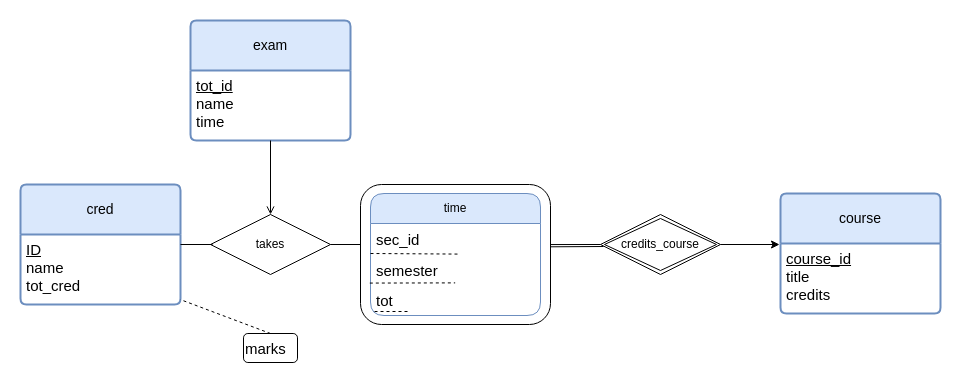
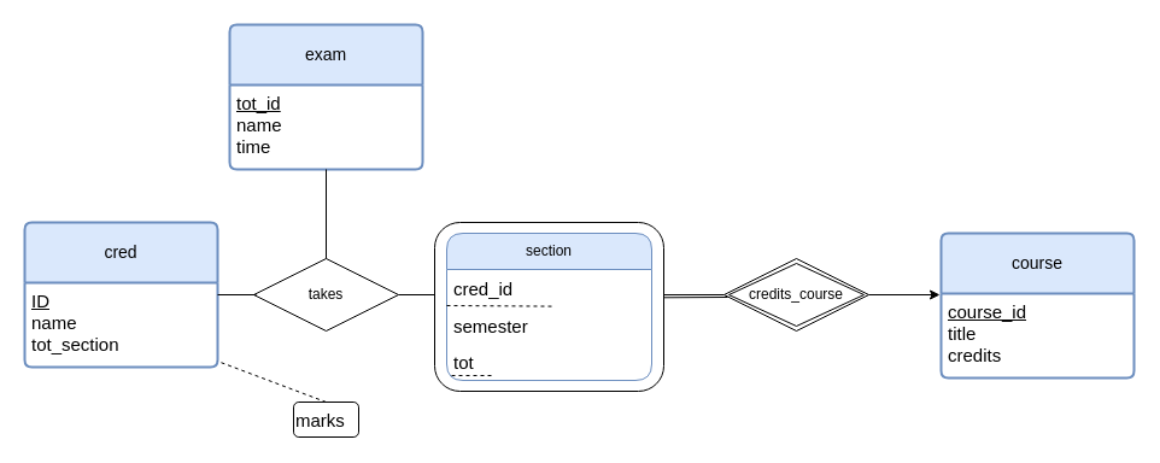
  <mxCell id="0" />
  <mxCell id="1" parent="0" />
  <mxCell id="2" value="cred" style="swimlane;childLayout=stackLayout;horizontal=1;startSize=50;horizontalStack=0;rounded=1;fontSize=14;fontStyle=0;strokeWidth=2;resizeParent=0;resizeLast=1;shadow=0;dashed=0;align=center;arcSize=4;whiteSpace=wrap;html=1;fillColor=#dae8fc;strokeColor=#6c8ebf;" parent="1" vertex="1"><mxGeometry x="20" y="184" width="160" height="120" as="geometry" /></mxCell>
- <mxCell id="3" value="&lt;font style=&quot;font-size: 15px;&quot;&gt;&lt;u&gt;ID&lt;/u&gt;&lt;/font&gt;&lt;div&gt;&lt;font style=&quot;font-size: 15px;&quot;&gt;name&lt;/font&gt;&lt;/div&gt;&lt;div&gt;&lt;font style=&quot;font-size: 15px;&quot;&gt;tot_cred&lt;/font&gt;&lt;/div&gt;" style="align=left;strokeColor=none;fillColor=none;spacingLeft=4;spacingRight=4;fontSize=12;verticalAlign=top;resizable=0;rotatable=0;part=1;html=1;whiteSpace=wrap;" parent="2" vertex="1"><mxGeometry y="50" width="160" height="70" as="geometry" /></mxCell>
+ <mxCell id="3" value="&lt;font style=&quot;font-size: 15px;&quot;&gt;&lt;u&gt;ID&lt;/u&gt;&lt;/font&gt;&lt;div&gt;&lt;font style=&quot;font-size: 15px;&quot;&gt;name&lt;/font&gt;&lt;/div&gt;&lt;div&gt;&lt;font style=&quot;font-size: 15px;&quot;&gt;tot_section&lt;/font&gt;&lt;/div&gt;" style="align=left;strokeColor=none;fillColor=none;spacingLeft=4;spacingRight=4;fontSize=12;verticalAlign=top;resizable=0;rotatable=0;part=1;html=1;whiteSpace=wrap;" parent="2" vertex="1"><mxGeometry y="50" width="160" height="70" as="geometry" /></mxCell>
  <mxCell id="4" value="course" style="swimlane;childLayout=stackLayout;horizontal=1;startSize=50;horizontalStack=0;rounded=1;fontSize=14;fontStyle=0;strokeWidth=2;resizeParent=0;resizeLast=1;shadow=0;dashed=0;align=center;arcSize=4;whiteSpace=wrap;html=1;fillColor=#dae8fc;strokeColor=#6c8ebf;" parent="1" vertex="1"><mxGeometry x="780" y="193" width="160" height="120" as="geometry" /></mxCell>
  <mxCell id="5" value="&lt;span style=&quot;font-size: 15px;&quot;&gt;&lt;u&gt;course_id&lt;/u&gt;&lt;/span&gt;&lt;div&gt;&lt;span style=&quot;font-size: 15px;&quot;&gt;title&lt;/span&gt;&lt;/div&gt;&lt;div&gt;&lt;span style=&quot;font-size: 15px;&quot;&gt;credits&lt;/span&gt;&lt;/div&gt;" style="align=left;strokeColor=none;fillColor=none;spacingLeft=4;spacingRight=4;fontSize=12;verticalAlign=top;resizable=0;rotatable=0;part=1;html=1;whiteSpace=wrap;" parent="4" vertex="1"><mxGeometry y="50" width="160" height="70" as="geometry" /></mxCell>
- <mxCell id="6" value="time" style="swimlane;fontStyle=0;childLayout=stackLayout;horizontal=1;startSize=30;horizontalStack=0;resizeParent=1;resizeParentMax=0;resizeLast=0;collapsible=1;marginBottom=0;whiteSpace=wrap;html=1;rounded=1;fillColor=#dae8fc;strokeColor=#6c8ebf;" parent="1" vertex="1"><mxGeometry x="370" y="193" width="170" height="122" as="geometry" /></mxCell>
+ <mxCell id="6" value="section" style="swimlane;fontStyle=0;childLayout=stackLayout;horizontal=1;startSize=30;horizontalStack=0;resizeParent=1;resizeParentMax=0;resizeLast=0;collapsible=1;marginBottom=0;whiteSpace=wrap;html=1;rounded=1;fillColor=#dae8fc;strokeColor=#6c8ebf;" parent="1" vertex="1"><mxGeometry x="370" y="193" width="170" height="122" as="geometry" /></mxCell>
  <mxCell id="7" value="" style="endArrow=none;dashed=1;html=1;rounded=0;entryX=0.521;entryY=0.956;entryDx=0;entryDy=0;entryPerimeter=0;" parent="6" target="8" edge="1"><mxGeometry width="50" height="50" relative="1" as="geometry"><mxPoint y="60" as="sourcePoint" /><mxPoint x="50" y="10" as="targetPoint" /></mxGeometry></mxCell>
- <mxCell id="8" value="&lt;span style=&quot;font-size: 15px;&quot;&gt;sec_id&lt;/span&gt;" style="text;strokeColor=none;fillColor=none;align=left;verticalAlign=middle;spacingLeft=4;spacingRight=4;overflow=hidden;points=[[0,0.5],[1,0.5]];portConstraint=eastwest;rotatable=0;whiteSpace=wrap;html=1;" parent="6" vertex="1"><mxGeometry y="30" width="170" height="32" as="geometry" /></mxCell>
+ <mxCell id="8" value="&lt;span style=&quot;font-size: 15px;&quot;&gt;cred_id&lt;/span&gt;" style="text;strokeColor=none;fillColor=none;align=left;verticalAlign=middle;spacingLeft=4;spacingRight=4;overflow=hidden;points=[[0,0.5],[1,0.5]];portConstraint=eastwest;rotatable=0;whiteSpace=wrap;html=1;" parent="6" vertex="1"><mxGeometry y="30" width="170" height="32" as="geometry" /></mxCell>
  <mxCell id="9" value="&lt;span style=&quot;font-size: 15px;&quot;&gt;semester&lt;/span&gt;" style="text;strokeColor=none;fillColor=none;align=left;verticalAlign=middle;spacingLeft=4;spacingRight=4;overflow=hidden;points=[[0,0.5],[1,0.5]];portConstraint=eastwest;rotatable=0;whiteSpace=wrap;html=1;" parent="6" vertex="1"><mxGeometry y="62" width="170" height="30" as="geometry" /></mxCell>
  <mxCell id="10" value="&lt;span style=&quot;font-size: 15px;&quot;&gt;tot&lt;/span&gt;" style="text;strokeColor=none;fillColor=none;align=left;verticalAlign=middle;spacingLeft=4;spacingRight=4;overflow=hidden;points=[[0,0.5],[1,0.5]];portConstraint=eastwest;rotatable=0;whiteSpace=wrap;html=1;" parent="6" vertex="1"><mxGeometry y="92" width="170" height="30" as="geometry" /></mxCell>
- <mxCell id="11" value="" style="endArrow=none;dashed=1;html=1;rounded=0;exitX=-0.004;exitY=-0.081;exitDx=0;exitDy=0;exitPerimeter=0;entryX=0.498;entryY=0.913;entryDx=0;entryDy=0;entryPerimeter=0;" parent="6" source="10" target="9" edge="1"><mxGeometry width="50" height="50" relative="1" as="geometry"><mxPoint x="150" y="120" as="sourcePoint" /><mxPoint x="85" y="90" as="targetPoint" /></mxGeometry></mxCell>
  <mxCell id="12" value="" style="endArrow=none;dashed=1;html=1;rounded=0;entryX=0.229;entryY=0.867;entryDx=0;entryDy=0;entryPerimeter=0;" parent="6" target="10" edge="1"><mxGeometry width="50" height="50" relative="1" as="geometry"><mxPoint x="4.003" y="118" as="sourcePoint" /><mxPoint x="30.67" y="106" as="targetPoint" /></mxGeometry></mxCell>
  <mxCell id="13" value="" style="rounded=1;whiteSpace=wrap;html=1;strokeWidth=1;fillColor=none;" parent="1" vertex="1"><mxGeometry x="360" y="184" width="190" height="140" as="geometry" /></mxCell>
  <mxCell id="14" style="edgeStyle=orthogonalEdgeStyle;rounded=0;orthogonalLoop=1;jettySize=auto;html=1;exitX=1;exitY=0.5;exitDx=0;exitDy=0;" parent="1" source="15" edge="1"><mxGeometry relative="1" as="geometry"><mxPoint x="779" y="244" as="targetPoint" /></mxGeometry></mxCell>
  <mxCell id="15" value="credits_course" style="shape=rhombus;double=1;perimeter=rhombusPerimeter;whiteSpace=wrap;html=1;align=center;" parent="1" vertex="1"><mxGeometry x="600" y="214" width="120" height="60" as="geometry" /></mxCell>
  <mxCell id="16" value="takes" style="shape=rhombus;perimeter=rhombusPerimeter;whiteSpace=wrap;html=1;align=center;" parent="1" vertex="1"><mxGeometry x="210" y="214" width="120" height="60" as="geometry" /></mxCell>
  <mxCell id="17" value="&lt;span style=&quot;font-size: 15px;&quot;&gt;marks&lt;/span&gt;" style="whiteSpace=wrap;html=1;fillColor=none;align=left;rounded=1;" parent="1" vertex="1"><mxGeometry x="243" y="333" width="54" height="29" as="geometry" /></mxCell>
  <mxCell id="18" value="" style="line;strokeWidth=1;rotatable=0;dashed=0;labelPosition=right;align=left;verticalAlign=middle;spacingTop=0;spacingLeft=6;points=[];portConstraint=eastwest;" parent="1" vertex="1"><mxGeometry x="180" y="239" width="32" height="10" as="geometry" /></mxCell>
  <mxCell id="19" value="" style="line;strokeWidth=1;rotatable=0;dashed=0;labelPosition=right;align=left;verticalAlign=middle;spacingTop=0;spacingLeft=6;points=[];portConstraint=eastwest;" parent="1" vertex="1"><mxGeometry x="330" y="239" width="30" height="10" as="geometry" /></mxCell>
  <mxCell id="20" value="" style="endArrow=none;dashed=1;html=1;rounded=0;exitX=0.5;exitY=0;exitDx=0;exitDy=0;" parent="1" source="17" target="3" edge="1"><mxGeometry width="50" height="50" relative="1" as="geometry"><mxPoint x="221" y="324" as="sourcePoint" /><mxPoint x="271" y="274" as="targetPoint" /></mxGeometry></mxCell>
  <mxCell id="21" value="" style="endArrow=none;html=1;rounded=0;entryX=0;entryY=0.5;entryDx=0;entryDy=0;exitX=1;exitY=0.429;exitDx=0;exitDy=0;exitPerimeter=0;" parent="1" source="13" target="15" edge="1"><mxGeometry width="50" height="50" relative="1" as="geometry"><mxPoint x="551" y="244" as="sourcePoint" /><mxPoint x="586" y="230" as="targetPoint" /></mxGeometry></mxCell>
  <mxCell id="22" value="" style="endArrow=none;html=1;rounded=0;entryX=0;entryY=0.5;entryDx=0;entryDy=0;exitX=1.002;exitY=0.445;exitDx=0;exitDy=0;exitPerimeter=0;" parent="1" source="13" edge="1"><mxGeometry width="50" height="50" relative="1" as="geometry"><mxPoint x="555" y="246" as="sourcePoint" /><mxPoint x="603" y="246" as="targetPoint" /></mxGeometry></mxCell>
  <mxCell id="23" value="exam" style="swimlane;childLayout=stackLayout;horizontal=1;startSize=50;horizontalStack=0;rounded=1;fontSize=14;fontStyle=0;strokeWidth=2;resizeParent=0;resizeLast=1;shadow=0;dashed=0;align=center;arcSize=4;whiteSpace=wrap;html=1;fillColor=#dae8fc;strokeColor=#6c8ebf;" parent="1" vertex="1"><mxGeometry x="190" y="20" width="160" height="120" as="geometry" /></mxCell>
  <mxCell id="24" value="&lt;span style=&quot;font-size: 15px;&quot;&gt;&lt;u&gt;tot_id&lt;/u&gt;&lt;/span&gt;&lt;br&gt;&lt;div&gt;&lt;font style=&quot;font-size: 15px;&quot;&gt;name&lt;/font&gt;&lt;/div&gt;&lt;div&gt;&lt;span style=&quot;font-size: 15px;&quot;&gt;time&lt;/span&gt;&lt;/div&gt;" style="align=left;strokeColor=none;fillColor=none;spacingLeft=4;spacingRight=4;fontSize=12;verticalAlign=top;resizable=0;rotatable=0;part=1;html=1;whiteSpace=wrap;" parent="23" vertex="1"><mxGeometry y="50" width="160" height="70" as="geometry" /></mxCell>
- <mxCell id="25" value="" style="endArrow=open;html=1;rounded=0;entryX=0.5;entryY=0;entryDx=0;entryDy=0;exitX=0.5;exitY=1;exitDx=0;exitDy=0;" parent="1" source="24" target="16" edge="1"><mxGeometry relative="1" as="geometry"><mxPoint x="265" y="140" as="sourcePoint" /><mxPoint x="425" y="140" as="targetPoint" /></mxGeometry></mxCell>
+ <mxCell id="25" value="" style="endArrow=none;html=1;rounded=0;entryX=0.5;entryY=0;entryDx=0;entryDy=0;exitX=0.5;exitY=1;exitDx=0;exitDy=0;" parent="1" source="24" target="16" edge="1"><mxGeometry relative="1" as="geometry"><mxPoint x="265" y="140" as="sourcePoint" /><mxPoint x="425" y="140" as="targetPoint" /></mxGeometry></mxCell>
